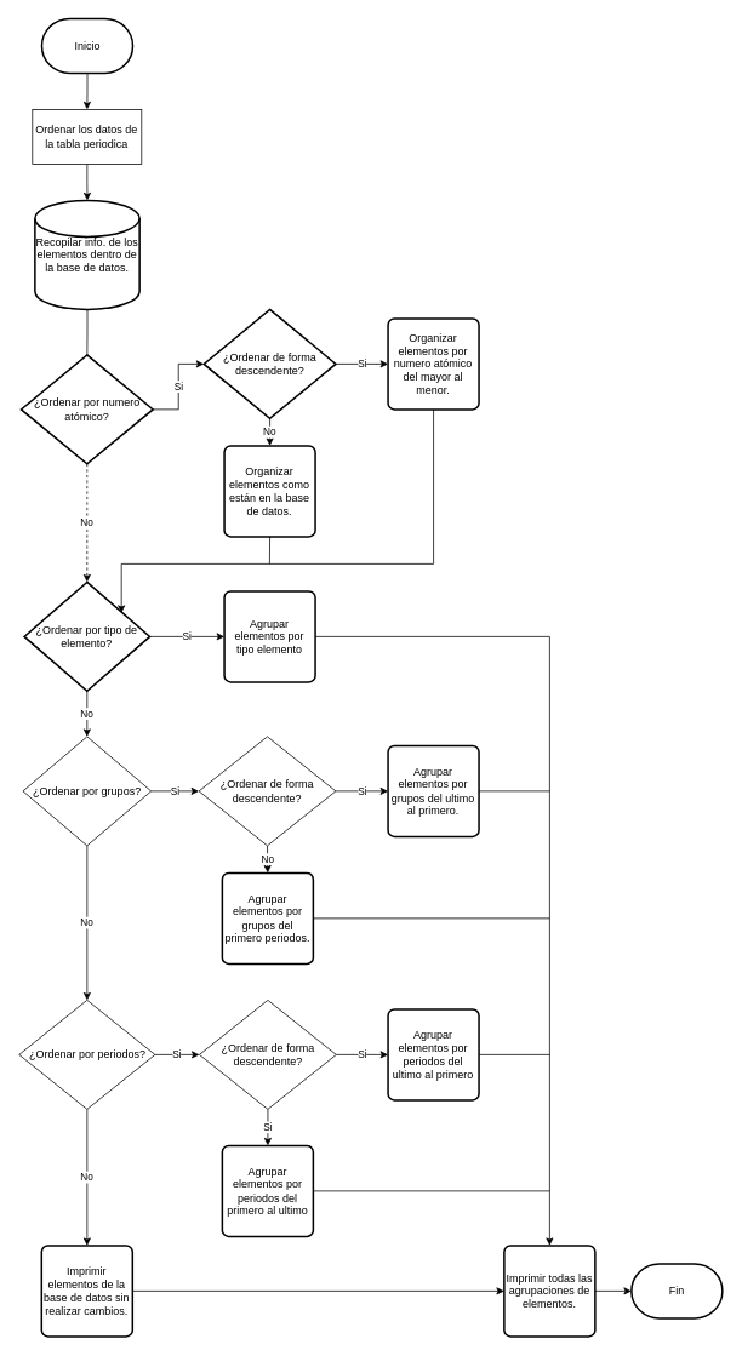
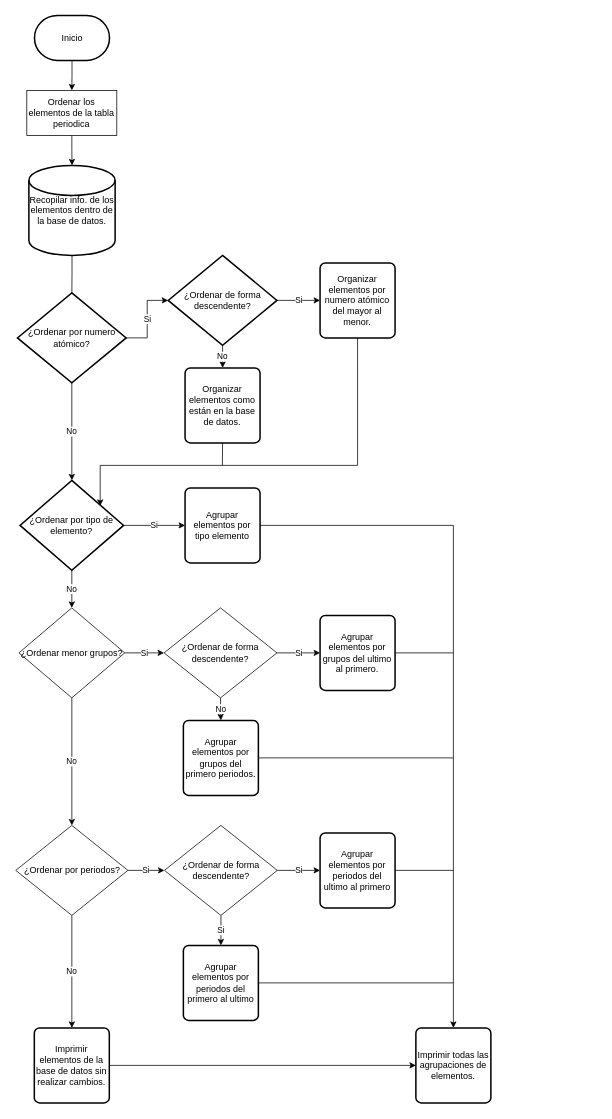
  <mxCell id="0" />
  <mxCell id="1" parent="0" />
  <mxCell id="2" value="" style="edgeStyle=orthogonalEdgeStyle;rounded=0;orthogonalLoop=1;jettySize=auto;html=1;" parent="1" source="3" target="5" edge="1"><mxGeometry relative="1" as="geometry" /></mxCell>
  <mxCell id="3" value="Inicio" style="strokeWidth=2;html=1;shape=mxgraph.flowchart.terminator;whiteSpace=wrap;" parent="1" vertex="1"><mxGeometry x="45.5" y="20" width="100" height="60" as="geometry" /></mxCell>
  <mxCell id="4" value="" style="edgeStyle=orthogonalEdgeStyle;rounded=0;orthogonalLoop=1;jettySize=auto;html=1;" parent="1" source="5" target="6" edge="1"><mxGeometry relative="1" as="geometry" /></mxCell>
- <mxCell id="5" value="Ordenar los datos de la tabla periodica" style="rounded=0;whiteSpace=wrap;html=1;" parent="1" vertex="1"><mxGeometry x="35.25" y="120" width="120" height="60" as="geometry" /></mxCell>
+ <mxCell id="5" value="Ordenar los elementos de la tabla periodica" style="rounded=0;whiteSpace=wrap;html=1;" parent="1" vertex="1"><mxGeometry x="35.25" y="120" width="120" height="60" as="geometry" /></mxCell>
  <mxCell id="6" value="Recopilar info. de los elementos dentro de la base de datos." style="strokeWidth=2;html=1;shape=mxgraph.flowchart.database;whiteSpace=wrap;" parent="1" vertex="1"><mxGeometry x="38" y="220" width="115" height="120" as="geometry" /></mxCell>
  <mxCell id="7" value="Si" style="edgeStyle=orthogonalEdgeStyle;rounded=0;orthogonalLoop=1;jettySize=auto;html=1;" parent="1" source="9" target="16" edge="1"><mxGeometry relative="1" as="geometry" /></mxCell>
  <mxCell id="8" value="No" style="edgeStyle=orthogonalEdgeStyle;rounded=0;orthogonalLoop=1;jettySize=auto;html=1;" parent="1" source="9" target="12" edge="1"><mxGeometry relative="1" as="geometry" /></mxCell>
  <mxCell id="9" value="¿Ordenar por tipo de elemento?" style="strokeWidth=2;html=1;shape=mxgraph.flowchart.decision;whiteSpace=wrap;" parent="1" vertex="1"><mxGeometry x="26.25" y="640" width="138" height="120" as="geometry" /></mxCell>
  <mxCell id="10" value="Si" style="edgeStyle=orthogonalEdgeStyle;rounded=0;orthogonalLoop=1;jettySize=auto;html=1;" parent="1" source="12" target="19" edge="1"><mxGeometry relative="1" as="geometry" /></mxCell>
  <mxCell id="11" value="No" style="edgeStyle=orthogonalEdgeStyle;rounded=0;orthogonalLoop=1;jettySize=auto;html=1;" parent="1" source="12" target="15" edge="1"><mxGeometry relative="1" as="geometry" /></mxCell>
- <mxCell id="12" value="¿Ordenar por grupos?" style="rhombus;whiteSpace=wrap;html=1;" parent="1" vertex="1"><mxGeometry x="24.75" y="810" width="141" height="120" as="geometry" /></mxCell>
+ <mxCell id="12" value="¿Ordenar menor grupos?" style="rhombus;whiteSpace=wrap;html=1;" parent="1" vertex="1"><mxGeometry x="24.75" y="810" width="141" height="120" as="geometry" /></mxCell>
  <mxCell id="13" value="Si" style="edgeStyle=orthogonalEdgeStyle;rounded=0;orthogonalLoop=1;jettySize=auto;html=1;" parent="1" source="15" target="22" edge="1"><mxGeometry relative="1" as="geometry" /></mxCell>
  <mxCell id="14" value="No" style="edgeStyle=orthogonalEdgeStyle;rounded=0;orthogonalLoop=1;jettySize=auto;html=1;" parent="1" source="15" target="26" edge="1"><mxGeometry relative="1" as="geometry" /></mxCell>
  <mxCell id="15" value="¿Ordenar por periodos?" style="rhombus;whiteSpace=wrap;html=1;" parent="1" vertex="1"><mxGeometry x="20.5" y="1100" width="149.5" height="120" as="geometry" /></mxCell>
  <mxCell id="16" value="Agrupar elementos por tipo elemento" style="rounded=1;whiteSpace=wrap;html=1;absoluteArcSize=1;arcSize=14;strokeWidth=2;" parent="1" vertex="1"><mxGeometry x="246.25" y="650" width="100" height="100" as="geometry" /></mxCell>
  <mxCell id="17" value="Si" style="edgeStyle=orthogonalEdgeStyle;rounded=0;orthogonalLoop=1;jettySize=auto;html=1;" parent="1" source="19" target="23" edge="1"><mxGeometry relative="1" as="geometry" /></mxCell>
  <mxCell id="18" value="No" style="edgeStyle=orthogonalEdgeStyle;rounded=0;orthogonalLoop=1;jettySize=auto;html=1;" parent="1" source="19" target="24" edge="1"><mxGeometry relative="1" as="geometry" /></mxCell>
  <mxCell id="19" value="¿Ordenar de forma descendente?" style="rhombus;whiteSpace=wrap;html=1;" parent="1" vertex="1"><mxGeometry x="218.25" y="810" width="150.5" height="120" as="geometry" /></mxCell>
  <mxCell id="20" value="Si" style="edgeStyle=orthogonalEdgeStyle;rounded=0;orthogonalLoop=1;jettySize=auto;html=1;" parent="1" source="22" target="28" edge="1"><mxGeometry relative="1" as="geometry" /></mxCell>
  <mxCell id="21" value="Si" style="edgeStyle=orthogonalEdgeStyle;rounded=0;orthogonalLoop=1;jettySize=auto;html=1;" parent="1" source="22" target="27" edge="1"><mxGeometry relative="1" as="geometry" /></mxCell>
  <mxCell id="22" value="¿Ordenar de forma descendente?" style="rhombus;whiteSpace=wrap;html=1;" parent="1" vertex="1"><mxGeometry x="218.75" y="1100" width="150.5" height="120" as="geometry" /></mxCell>
  <mxCell id="23" value="Agrupar elementos por grupos del ultimo al primero." style="rounded=1;whiteSpace=wrap;html=1;absoluteArcSize=1;arcSize=14;strokeWidth=2;" parent="1" vertex="1"><mxGeometry x="426.25" y="820" width="100" height="100" as="geometry" /></mxCell>
  <mxCell id="24" value="Agrupar elementos por grupos del primero periodos." style="rounded=1;whiteSpace=wrap;html=1;absoluteArcSize=1;arcSize=14;strokeWidth=2;" parent="1" vertex="1"><mxGeometry x="244" y="960" width="100" height="100" as="geometry" /></mxCell>
  <mxCell id="25" style="edgeStyle=orthogonalEdgeStyle;rounded=0;orthogonalLoop=1;jettySize=auto;html=1;exitX=1;exitY=0.5;exitDx=0;exitDy=0;entryX=0;entryY=0.5;entryDx=0;entryDy=0;" edge="1" parent="1" source="26" target="41"><mxGeometry relative="1" as="geometry" /></mxCell>
  <mxCell id="26" value="Imprimir elementos de la base de datos sin realizar cambios." style="rounded=1;whiteSpace=wrap;html=1;absoluteArcSize=1;arcSize=14;strokeWidth=2;" parent="1" vertex="1"><mxGeometry x="45.25" y="1370" width="100" height="100" as="geometry" /></mxCell>
  <mxCell id="27" value="Agrupar elementos por periodos del primero al ultimo" style="rounded=1;whiteSpace=wrap;html=1;absoluteArcSize=1;arcSize=14;strokeWidth=2;" parent="1" vertex="1"><mxGeometry x="244" y="1260" width="100" height="100" as="geometry" /></mxCell>
  <mxCell id="28" value="Agrupar elementos por periodos del ultimo al primero" style="rounded=1;whiteSpace=wrap;html=1;absoluteArcSize=1;arcSize=14;strokeWidth=2;" parent="1" vertex="1"><mxGeometry x="426.25" y="1110" width="100" height="100" as="geometry" /></mxCell>
  <mxCell id="29" value="Si" style="edgeStyle=orthogonalEdgeStyle;rounded=0;orthogonalLoop=1;jettySize=auto;html=1;" parent="1" source="31" target="35" edge="1"><mxGeometry relative="1" as="geometry" /></mxCell>
- <mxCell id="30" value="No" style="edgeStyle=orthogonalEdgeStyle;rounded=0;orthogonalLoop=1;jettySize=auto;html=1;dashed=1;" parent="1" source="31" target="9" edge="1"><mxGeometry relative="1" as="geometry" /></mxCell>
+ <mxCell id="30" value="No" style="edgeStyle=orthogonalEdgeStyle;rounded=0;orthogonalLoop=1;jettySize=auto;html=1;" parent="1" source="31" target="9" edge="1"><mxGeometry relative="1" as="geometry" /></mxCell>
  <mxCell id="31" value="¿Ordenar por numero atómico?" style="strokeWidth=2;html=1;shape=mxgraph.flowchart.decision;whiteSpace=wrap;" parent="1" vertex="1"><mxGeometry x="22.75" y="390" width="145" height="120" as="geometry" /></mxCell>
  <mxCell id="32" value="" style="edgeStyle=orthogonalEdgeStyle;rounded=0;orthogonalLoop=1;jettySize=auto;html=1;endArrow=none;" parent="1" source="6" target="31" edge="1"><mxGeometry relative="1" as="geometry"><mxPoint x="93" y="340" as="sourcePoint" /><mxPoint x="94.6" y="550" as="targetPoint" /></mxGeometry></mxCell>
  <mxCell id="33" value="No" style="edgeStyle=orthogonalEdgeStyle;rounded=0;orthogonalLoop=1;jettySize=auto;html=1;" parent="1" source="35" target="36" edge="1"><mxGeometry relative="1" as="geometry" /></mxCell>
  <mxCell id="34" value="Si" style="edgeStyle=orthogonalEdgeStyle;rounded=0;orthogonalLoop=1;jettySize=auto;html=1;" parent="1" source="35" target="38" edge="1"><mxGeometry relative="1" as="geometry" /></mxCell>
  <mxCell id="35" value="¿Ordenar de forma descendente?" style="strokeWidth=2;html=1;shape=mxgraph.flowchart.decision;whiteSpace=wrap;" parent="1" vertex="1"><mxGeometry x="223.75" y="340" width="145" height="120" as="geometry" /></mxCell>
  <mxCell id="36" value="Organizar elementos como están en la base de datos." style="rounded=1;whiteSpace=wrap;html=1;absoluteArcSize=1;arcSize=14;strokeWidth=2;" parent="1" vertex="1"><mxGeometry x="246.25" y="490" width="100" height="100" as="geometry" /></mxCell>
  <mxCell id="37" style="edgeStyle=orthogonalEdgeStyle;rounded=0;orthogonalLoop=1;jettySize=auto;html=1;exitX=0.5;exitY=1;exitDx=0;exitDy=0;entryX=0.774;entryY=0.283;entryDx=0;entryDy=0;entryPerimeter=0;" parent="1" source="38" target="9" edge="1"><mxGeometry relative="1" as="geometry"><Array as="points"><mxPoint x="476" y="620" /><mxPoint x="133" y="620" /></Array></mxGeometry></mxCell>
  <mxCell id="38" value="Organizar elementos por numero atómico del mayor al menor." style="rounded=1;whiteSpace=wrap;html=1;absoluteArcSize=1;arcSize=14;strokeWidth=2;" parent="1" vertex="1"><mxGeometry x="426.25" y="350" width="100" height="100" as="geometry" /></mxCell>
  <mxCell id="39" value="" style="endArrow=none;html=1;exitX=0.5;exitY=1;exitDx=0;exitDy=0;" parent="1" source="36" edge="1"><mxGeometry width="50" height="50" relative="1" as="geometry"><mxPoint x="404" y="620" as="sourcePoint" /><mxPoint x="296" y="620" as="targetPoint" /></mxGeometry></mxCell>
- <mxCell id="40" value="" style="edgeStyle=orthogonalEdgeStyle;rounded=0;orthogonalLoop=1;jettySize=auto;html=1;" parent="1" source="41" target="42" edge="1"><mxGeometry relative="1" as="geometry" /></mxCell>
  <mxCell id="41" value="Imprimir todas las agrupaciones de elementos." style="rounded=1;whiteSpace=wrap;html=1;absoluteArcSize=1;arcSize=14;strokeWidth=2;" parent="1" vertex="1"><mxGeometry x="554" y="1370" width="100" height="100" as="geometry" /></mxCell>
- <mxCell id="42" value="Fin" style="strokeWidth=2;html=1;shape=mxgraph.flowchart.terminator;whiteSpace=wrap;" parent="1" vertex="1"><mxGeometry x="694" y="1390" width="100" height="60" as="geometry" /></mxCell>
  <mxCell id="43" value="" style="endArrow=classic;html=1;entryX=0.5;entryY=0;entryDx=0;entryDy=0;" edge="1" parent="1" target="41"><mxGeometry width="50" height="50" relative="1" as="geometry"><mxPoint x="604" y="700" as="sourcePoint" /><mxPoint x="364" y="1290" as="targetPoint" /></mxGeometry></mxCell>
  <mxCell id="44" value="" style="endArrow=none;html=1;exitX=1;exitY=0.5;exitDx=0;exitDy=0;" edge="1" parent="1" source="16"><mxGeometry width="50" height="50" relative="1" as="geometry"><mxPoint x="314" y="900" as="sourcePoint" /><mxPoint x="604" y="700" as="targetPoint" /></mxGeometry></mxCell>
  <mxCell id="45" value="" style="endArrow=none;html=1;exitX=1;exitY=0.5;exitDx=0;exitDy=0;" edge="1" parent="1" source="23"><mxGeometry width="50" height="50" relative="1" as="geometry"><mxPoint x="574" y="950" as="sourcePoint" /><mxPoint x="604" y="870" as="targetPoint" /></mxGeometry></mxCell>
  <mxCell id="46" value="" style="endArrow=none;html=1;exitX=1;exitY=0.5;exitDx=0;exitDy=0;" edge="1" parent="1" source="28"><mxGeometry width="50" height="50" relative="1" as="geometry"><mxPoint x="584" y="1250" as="sourcePoint" /><mxPoint x="604" y="1160" as="targetPoint" /></mxGeometry></mxCell>
  <mxCell id="47" value="" style="endArrow=none;html=1;exitX=1;exitY=0.5;exitDx=0;exitDy=0;" edge="1" parent="1" source="27"><mxGeometry width="50" height="50" relative="1" as="geometry"><mxPoint x="584" y="1250" as="sourcePoint" /><mxPoint x="604" y="1310" as="targetPoint" /></mxGeometry></mxCell>
  <mxCell id="48" value="" style="endArrow=none;html=1;exitX=1;exitY=0.5;exitDx=0;exitDy=0;" edge="1" parent="1" source="24"><mxGeometry width="50" height="50" relative="1" as="geometry"><mxPoint x="534" y="1010" as="sourcePoint" /><mxPoint x="604" y="1010" as="targetPoint" /></mxGeometry></mxCell>
